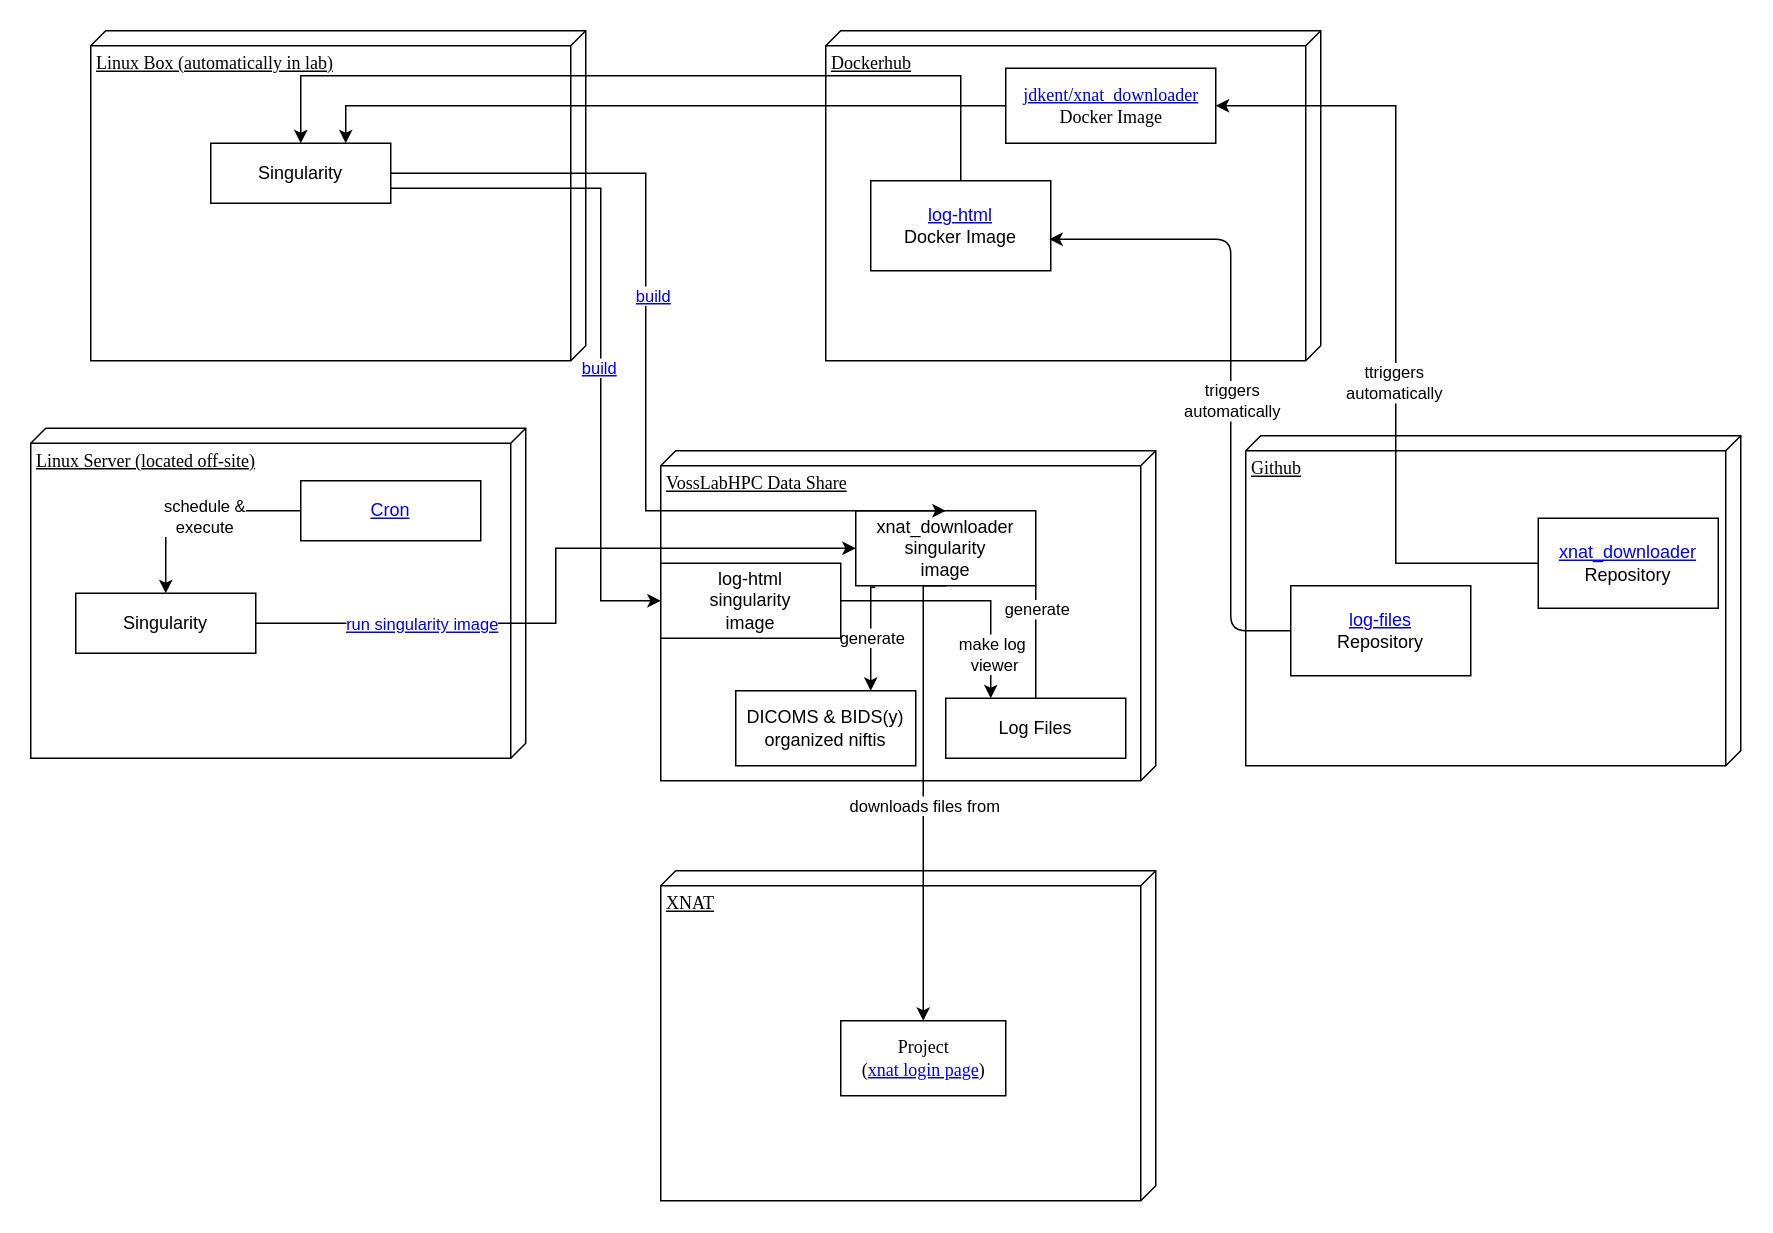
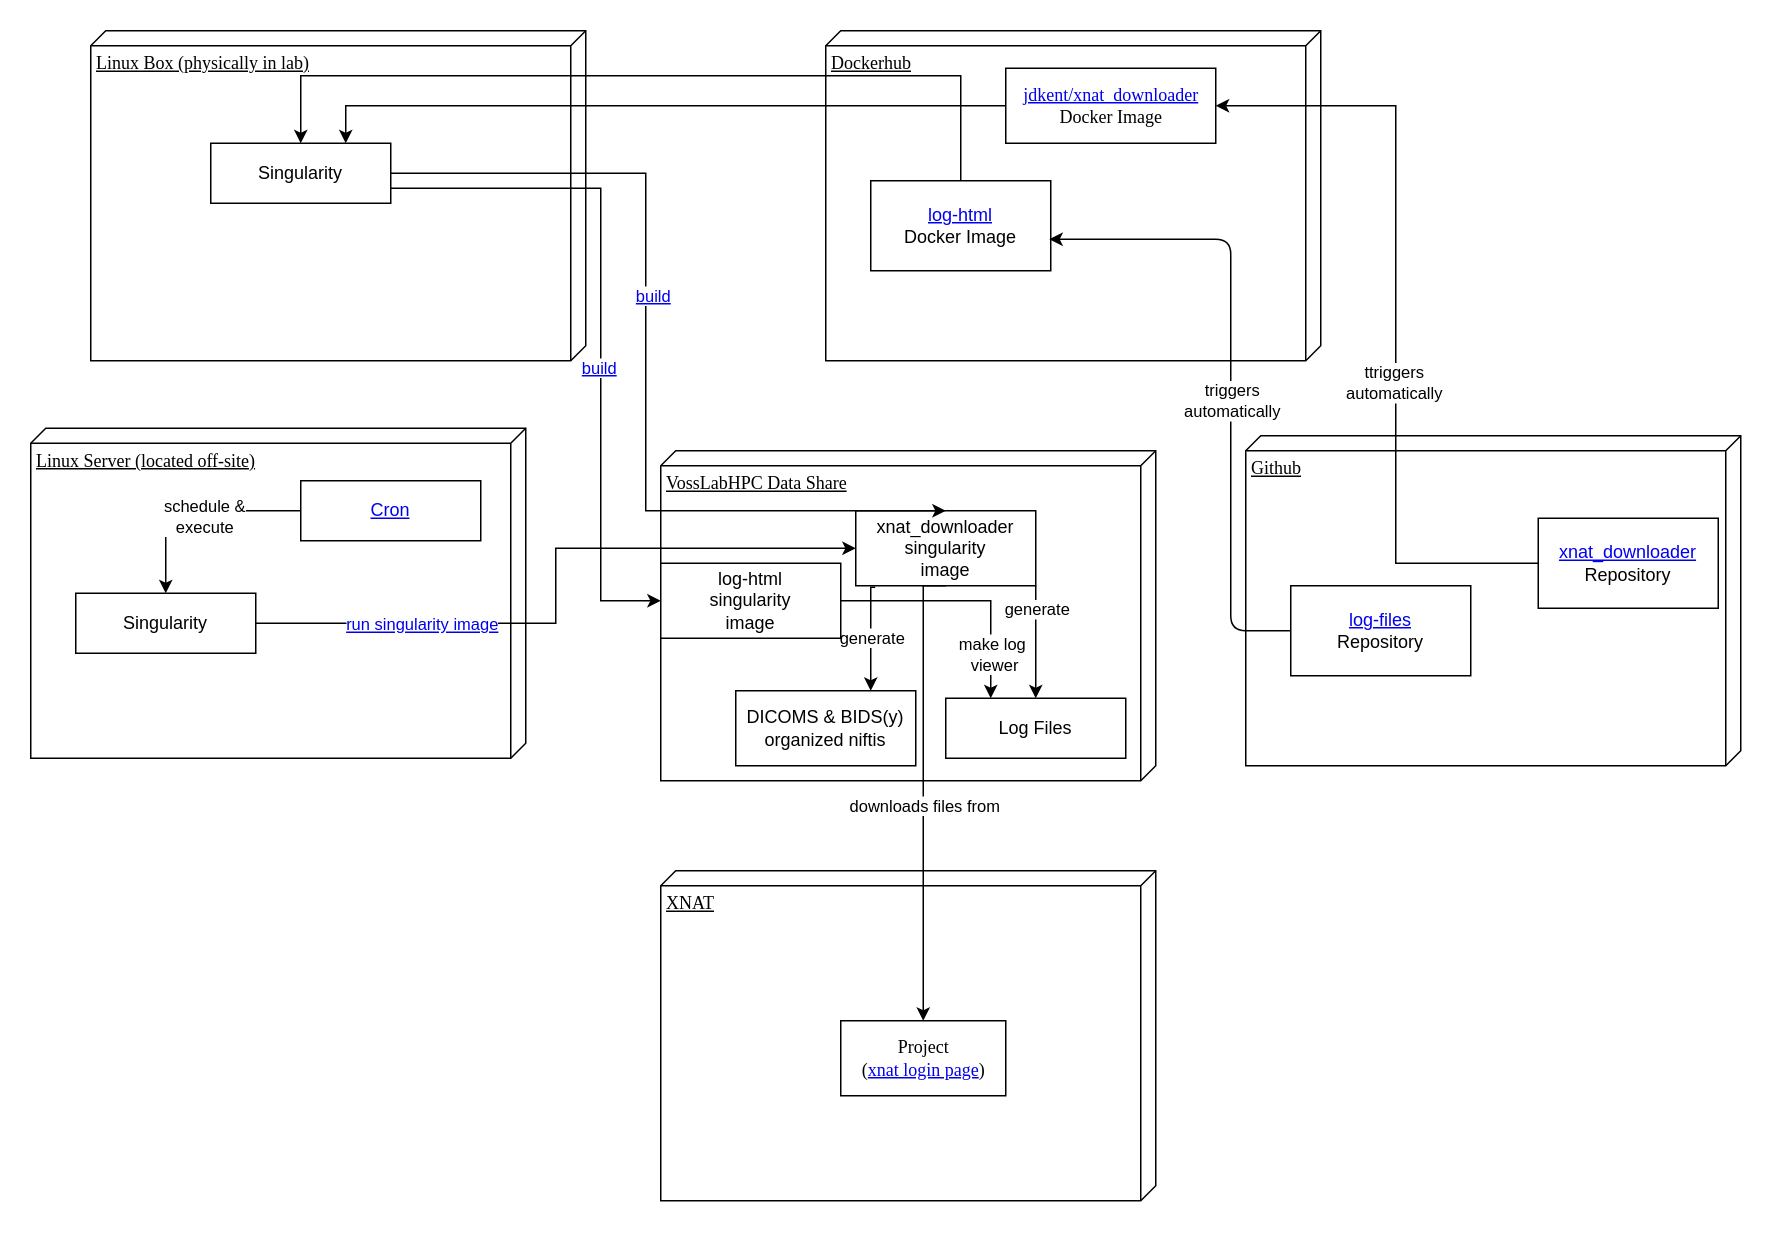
  <mxCell id="0" />
  <mxCell id="1" parent="0" />
  <mxCell id="2" value="XNAT" style="verticalAlign=top;align=left;spacingTop=8;spacingLeft=2;spacingRight=12;shape=cube;size=10;direction=south;fontStyle=4;html=1;rounded=0;shadow=0;comic=0;labelBackgroundColor=none;strokeWidth=1;fontFamily=Verdana;fontSize=12" parent="1" vertex="1"><mxGeometry x="440" y="580" width="330" height="220" as="geometry" /></mxCell>
  <mxCell id="3" value="Dockerhub" style="verticalAlign=top;align=left;spacingTop=8;spacingLeft=2;spacingRight=12;shape=cube;size=10;direction=south;fontStyle=4;html=1;rounded=0;shadow=0;comic=0;labelBackgroundColor=none;strokeWidth=1;fontFamily=Verdana;fontSize=12" parent="1" vertex="1"><mxGeometry x="550" y="20" width="330" height="220" as="geometry" /></mxCell>
  <mxCell id="4" value="Github" style="verticalAlign=top;align=left;spacingTop=8;spacingLeft=2;spacingRight=12;shape=cube;size=10;direction=south;fontStyle=4;html=1;rounded=0;shadow=0;comic=0;labelBackgroundColor=none;strokeWidth=1;fontFamily=Verdana;fontSize=12" vertex="1" parent="1"><mxGeometry x="830" y="290" width="330" height="220" as="geometry" /></mxCell>
- <mxCell id="5" value="Linux Box (automatically in lab)" style="verticalAlign=top;align=left;spacingTop=8;spacingLeft=2;spacingRight=12;shape=cube;size=10;direction=south;fontStyle=4;html=1;rounded=0;shadow=0;comic=0;labelBackgroundColor=none;strokeWidth=1;fontFamily=Verdana;fontSize=12" vertex="1" parent="1"><mxGeometry x="60" y="20" width="330" height="220" as="geometry" /></mxCell>
+ <mxCell id="5" value="Linux Box (physically in lab)" style="verticalAlign=top;align=left;spacingTop=8;spacingLeft=2;spacingRight=12;shape=cube;size=10;direction=south;fontStyle=4;html=1;rounded=0;shadow=0;comic=0;labelBackgroundColor=none;strokeWidth=1;fontFamily=Verdana;fontSize=12" vertex="1" parent="1"><mxGeometry x="60" y="20" width="330" height="220" as="geometry" /></mxCell>
  <mxCell id="6" value="Linux Server (located off-site)" style="verticalAlign=top;align=left;spacingTop=8;spacingLeft=2;spacingRight=12;shape=cube;size=10;direction=south;fontStyle=4;html=1;rounded=0;shadow=0;comic=0;labelBackgroundColor=none;strokeWidth=1;fontFamily=Verdana;fontSize=12" vertex="1" parent="1"><mxGeometry x="20" y="285" width="330" height="220" as="geometry" /></mxCell>
  <mxCell id="7" value="VossLabHPC Data Share" style="verticalAlign=top;align=left;spacingTop=8;spacingLeft=2;spacingRight=12;shape=cube;size=10;direction=south;fontStyle=4;html=1;rounded=0;shadow=0;comic=0;labelBackgroundColor=none;strokeWidth=1;fontFamily=Verdana;fontSize=12" vertex="1" parent="1"><mxGeometry x="440" y="300" width="330" height="220" as="geometry" /></mxCell>
  <mxCell id="8" value="Project&lt;br&gt;(&lt;a href=&quot;https://rpacs.iibi.uiowa.edu/xnat/app/template/Login.vm&quot;&gt;xnat login page&lt;/a&gt;)" style="html=1;rounded=0;shadow=0;comic=0;labelBackgroundColor=none;strokeWidth=1;fontFamily=Verdana;fontSize=12;align=center;" vertex="1" parent="1"><mxGeometry x="560" y="680" width="110" height="50" as="geometry" /></mxCell>
  <mxCell id="9" style="edgeStyle=orthogonalEdgeStyle;rounded=0;orthogonalLoop=1;jettySize=auto;html=1;entryX=0.75;entryY=0;entryDx=0;entryDy=0;" edge="1" parent="1" source="10" target="25"><mxGeometry relative="1" as="geometry"><Array as="points"><mxPoint x="230" y="70" /></Array></mxGeometry></mxCell>
  <mxCell id="10" value="&lt;a href=&quot;https://hub.docker.com/r/jdkent/xnat_downloader&quot;&gt;jdkent/xnat_downloader&lt;/a&gt;&lt;br&gt;Docker Image" style="html=1;rounded=0;shadow=0;comic=0;labelBackgroundColor=none;strokeWidth=1;fontFamily=Verdana;fontSize=12;align=center;" vertex="1" parent="1"><mxGeometry x="670" y="45" width="140" height="50" as="geometry" /></mxCell>
  <mxCell id="11" style="edgeStyle=orthogonalEdgeStyle;rounded=0;orthogonalLoop=1;jettySize=auto;html=1;entryX=1;entryY=0.5;entryDx=0;entryDy=0;" edge="1" parent="1" source="13" target="10"><mxGeometry relative="1" as="geometry"><Array as="points"><mxPoint x="930" y="375" /><mxPoint x="930" y="70" /></Array></mxGeometry></mxCell>
  <mxCell id="12" value="ttriggers&lt;br&gt;automatically" style="edgeLabel;html=1;align=center;verticalAlign=middle;resizable=0;points=[];" vertex="1" connectable="0" parent="11"><mxGeometry x="-0.168" y="2" relative="1" as="geometry"><mxPoint as="offset" /></mxGeometry></mxCell>
  <mxCell id="13" value="&lt;a href=&quot;https://github.com/NeuroimagingUIowa/xnat_downloader&quot;&gt;xnat_downloader&lt;/a&gt;&lt;br&gt;Repository" style="rounded=0;whiteSpace=wrap;html=1;" vertex="1" parent="1"><mxGeometry x="1025" y="345" width="120" height="60" as="geometry" /></mxCell>
  <mxCell id="14" style="edgeStyle=elbowEdgeStyle;rounded=0;orthogonalLoop=1;jettySize=auto;html=1;entryX=0.75;entryY=0;entryDx=0;entryDy=0;endArrow=classic;endFill=1;exitX=0.108;exitY=1.02;exitDx=0;exitDy=0;exitPerimeter=0;" edge="1" parent="1" source="20" target="29"><mxGeometry relative="1" as="geometry"><Array as="points"><mxPoint x="580" y="430" /><mxPoint x="560" y="440" /></Array></mxGeometry></mxCell>
  <mxCell id="15" value="generate" style="edgeLabel;html=1;align=center;verticalAlign=middle;resizable=0;points=[];" vertex="1" connectable="0" parent="14"><mxGeometry x="-0.001" relative="1" as="geometry"><mxPoint as="offset" /></mxGeometry></mxCell>
- <mxCell id="16" style="edgeStyle=elbowEdgeStyle;rounded=0;orthogonalLoop=1;jettySize=auto;html=1;entryX=0.5;entryY=0;entryDx=0;entryDy=0;endArrow=none;endFill=1;" edge="1" parent="1" source="20" target="30"><mxGeometry relative="1" as="geometry"><Array as="points"><mxPoint x="690" y="430" /><mxPoint x="670" y="450" /></Array></mxGeometry></mxCell>
+ <mxCell id="16" style="edgeStyle=elbowEdgeStyle;rounded=0;orthogonalLoop=1;jettySize=auto;html=1;entryX=0.5;entryY=0;entryDx=0;entryDy=0;endArrow=classic;endFill=1;" edge="1" parent="1" source="20" target="30"><mxGeometry relative="1" as="geometry"><Array as="points"><mxPoint x="690" y="430" /><mxPoint x="670" y="450" /></Array></mxGeometry></mxCell>
  <mxCell id="17" value="generate" style="edgeLabel;html=1;align=center;verticalAlign=middle;resizable=0;points=[];" vertex="1" connectable="0" parent="16"><mxGeometry x="0.067" y="-10" relative="1" as="geometry"><mxPoint x="10" y="-25" as="offset" /></mxGeometry></mxCell>
  <mxCell id="18" style="edgeStyle=elbowEdgeStyle;rounded=0;orthogonalLoop=1;jettySize=auto;html=1;entryX=0.5;entryY=0;entryDx=0;entryDy=0;endArrow=classic;endFill=1;exitX=0.5;exitY=1;exitDx=0;exitDy=0;" edge="1" parent="1" source="20" target="8"><mxGeometry relative="1" as="geometry"><Array as="points"><mxPoint x="615" y="530" /></Array></mxGeometry></mxCell>
  <mxCell id="19" value="downloads files from" style="edgeLabel;html=1;align=center;verticalAlign=middle;resizable=0;points=[];" vertex="1" connectable="0" parent="18"><mxGeometry x="0.056" relative="1" as="geometry"><mxPoint as="offset" /></mxGeometry></mxCell>
  <mxCell id="20" value="xnat_downloader&lt;br&gt;singularity&lt;br&gt;image" style="rounded=0;whiteSpace=wrap;html=1;" vertex="1" parent="1"><mxGeometry x="570" y="340" width="120" height="50" as="geometry" /></mxCell>
  <mxCell id="21" style="edgeStyle=elbowEdgeStyle;rounded=0;orthogonalLoop=1;jettySize=auto;html=1;exitX=1;exitY=0.5;exitDx=0;exitDy=0;entryX=0.5;entryY=0;entryDx=0;entryDy=0;endArrow=classic;endFill=1;" edge="1" parent="1" source="25" target="20"><mxGeometry relative="1" as="geometry"><Array as="points"><mxPoint x="430" y="210" /><mxPoint x="470" y="250" /><mxPoint x="400" y="240" /><mxPoint x="230" y="240" /><mxPoint x="630" y="230" /><mxPoint x="640" y="260" /></Array></mxGeometry></mxCell>
  <mxCell id="22" value="&lt;a href=&quot;https://sylabs.io/guides/3.5/user-guide/build_a_container.html#downloading-an-existing-container-from-docker-hub&quot;&gt;build&lt;/a&gt;" style="edgeLabel;html=1;align=center;verticalAlign=middle;resizable=0;points=[];" vertex="1" connectable="0" parent="21"><mxGeometry x="-0.429" y="-81" relative="1" as="geometry"><mxPoint x="85" y="81" as="offset" /></mxGeometry></mxCell>
  <mxCell id="23" style="edgeStyle=elbowEdgeStyle;rounded=0;orthogonalLoop=1;jettySize=auto;html=1;entryX=0;entryY=0.5;entryDx=0;entryDy=0;endArrow=classic;endFill=1;exitX=1;exitY=0.75;exitDx=0;exitDy=0;" edge="1" parent="1" source="25" target="41"><mxGeometry relative="1" as="geometry"><Array as="points"><mxPoint x="400" y="260" /></Array></mxGeometry></mxCell>
  <mxCell id="24" value="&lt;a href=&quot;https://sylabs.io/guides/3.5/user-guide/build_a_container.html#downloading-an-existing-container-from-docker-hub&quot;&gt;build&lt;/a&gt;" style="edgeLabel;html=1;align=center;verticalAlign=middle;resizable=0;points=[];" vertex="1" connectable="0" parent="23"><mxGeometry x="0.139" y="-2" relative="1" as="geometry"><mxPoint as="offset" /></mxGeometry></mxCell>
  <mxCell id="25" value="Singularity" style="rounded=0;whiteSpace=wrap;html=1;" vertex="1" parent="1"><mxGeometry x="140" y="95" width="120" height="40" as="geometry" /></mxCell>
  <mxCell id="26" style="edgeStyle=elbowEdgeStyle;rounded=0;orthogonalLoop=1;jettySize=auto;html=1;endArrow=classic;endFill=1;" edge="1" parent="1" source="28"><mxGeometry relative="1" as="geometry"><mxPoint x="570" y="365" as="targetPoint" /></mxGeometry></mxCell>
  <mxCell id="27" value="&lt;a href=&quot;https://sylabs.io/guides/3.5/user-guide/cli/singularity_run.html&quot;&gt;run singularity image&lt;/a&gt;" style="edgeLabel;html=1;align=center;verticalAlign=middle;resizable=0;points=[];" vertex="1" connectable="0" parent="26"><mxGeometry x="-0.56" y="-1" relative="1" as="geometry"><mxPoint x="11" y="-1" as="offset" /></mxGeometry></mxCell>
  <mxCell id="28" value="Singularity" style="rounded=0;whiteSpace=wrap;html=1;" vertex="1" parent="1"><mxGeometry x="50" y="395" width="120" height="40" as="geometry" /></mxCell>
  <mxCell id="29" value="DICOMS &amp;amp; BIDS(y)&lt;br&gt;organized niftis" style="rounded=0;whiteSpace=wrap;html=1;" vertex="1" parent="1"><mxGeometry x="490" y="460" width="120" height="50" as="geometry" /></mxCell>
  <mxCell id="30" value="Log Files" style="rounded=0;whiteSpace=wrap;html=1;" vertex="1" parent="1"><mxGeometry x="630" y="465" width="120" height="40" as="geometry" /></mxCell>
  <mxCell id="31" style="edgeStyle=elbowEdgeStyle;rounded=0;orthogonalLoop=1;jettySize=auto;html=1;entryX=0.5;entryY=0;entryDx=0;entryDy=0;endArrow=classic;endFill=1;" edge="1" parent="1" source="33" target="28"><mxGeometry relative="1" as="geometry"><Array as="points"><mxPoint x="110" y="340" /></Array></mxGeometry></mxCell>
  <mxCell id="32" value="schedule &amp;amp;&lt;br&gt;execute" style="edgeLabel;html=1;align=center;verticalAlign=middle;resizable=0;points=[];" vertex="1" connectable="0" parent="31"><mxGeometry x="-0.103" y="3" relative="1" as="geometry"><mxPoint as="offset" /></mxGeometry></mxCell>
  <mxCell id="33" value="&lt;a href=&quot;https://slides.com/jameskent/cron&quot;&gt;Cron&lt;/a&gt;" style="rounded=0;whiteSpace=wrap;html=1;" vertex="1" parent="1"><mxGeometry x="200" y="320" width="120" height="40" as="geometry" /></mxCell>
  <mxCell id="34" value="&lt;a href=&quot;https://github.com/HBClab/log-html&quot;&gt;log-files&lt;/a&gt;&lt;br&gt;Repository" style="rounded=0;whiteSpace=wrap;html=1;" vertex="1" parent="1"><mxGeometry x="860" y="390" width="120" height="60" as="geometry" /></mxCell>
  <mxCell id="35" style="edgeStyle=elbowEdgeStyle;rounded=0;orthogonalLoop=1;jettySize=auto;html=1;endArrow=classic;endFill=1;entryX=0.5;entryY=0;entryDx=0;entryDy=0;" edge="1" parent="1" source="36" target="25"><mxGeometry relative="1" as="geometry"><mxPoint x="200" y="90" as="targetPoint" /><Array as="points"><mxPoint x="400" y="50" /></Array></mxGeometry></mxCell>
  <mxCell id="36" value="&lt;a href=&quot;https://github.com/HBClab/log-html&quot;&gt;log-html&lt;/a&gt;&lt;br&gt;Docker Image" style="rounded=0;whiteSpace=wrap;html=1;" vertex="1" parent="1"><mxGeometry x="580" y="120" width="120" height="60" as="geometry" /></mxCell>
  <mxCell id="37" value="" style="endArrow=classic;html=1;exitX=0;exitY=0.5;exitDx=0;exitDy=0;entryX=0.992;entryY=0.65;entryDx=0;entryDy=0;edgeStyle=elbowEdgeStyle;entryPerimeter=0;" edge="1" parent="1" source="34" target="36"><mxGeometry width="50" height="50" relative="1" as="geometry"><mxPoint x="530" y="410" as="sourcePoint" /><mxPoint x="580" y="360" as="targetPoint" /><Array as="points"><mxPoint x="820" y="290" /><mxPoint x="790" y="280" /></Array></mxGeometry></mxCell>
  <mxCell id="38" value="triggers&lt;br&gt;automatically" style="edgeLabel;html=1;align=center;verticalAlign=middle;resizable=0;points=[];" vertex="1" connectable="0" parent="37"><mxGeometry x="-0.081" relative="1" as="geometry"><mxPoint as="offset" /></mxGeometry></mxCell>
  <mxCell id="39" style="edgeStyle=elbowEdgeStyle;rounded=0;orthogonalLoop=1;jettySize=auto;html=1;entryX=0.25;entryY=0;entryDx=0;entryDy=0;endArrow=classic;endFill=1;" edge="1" parent="1" source="41" target="30"><mxGeometry relative="1" as="geometry"><Array as="points"><mxPoint x="660" y="430" /></Array></mxGeometry></mxCell>
  <mxCell id="40" value="make log&lt;br&gt;&amp;nbsp;viewer" style="edgeLabel;html=1;align=center;verticalAlign=middle;resizable=0;points=[];" vertex="1" connectable="0" parent="39"><mxGeometry x="0.6" y="4" relative="1" as="geometry"><mxPoint x="-4" y="3" as="offset" /></mxGeometry></mxCell>
  <mxCell id="41" value="log-html&lt;br&gt;singularity&lt;br&gt;image" style="rounded=0;whiteSpace=wrap;html=1;" vertex="1" parent="1"><mxGeometry x="440" y="375" width="120" height="50" as="geometry" /></mxCell>
